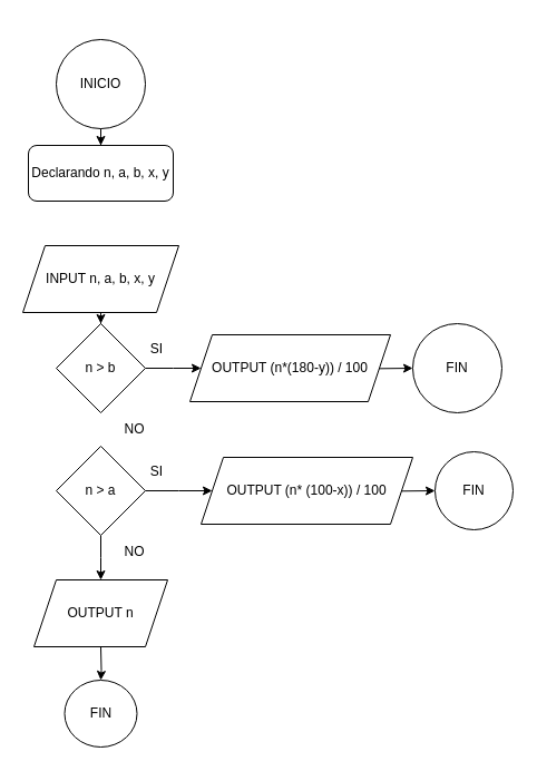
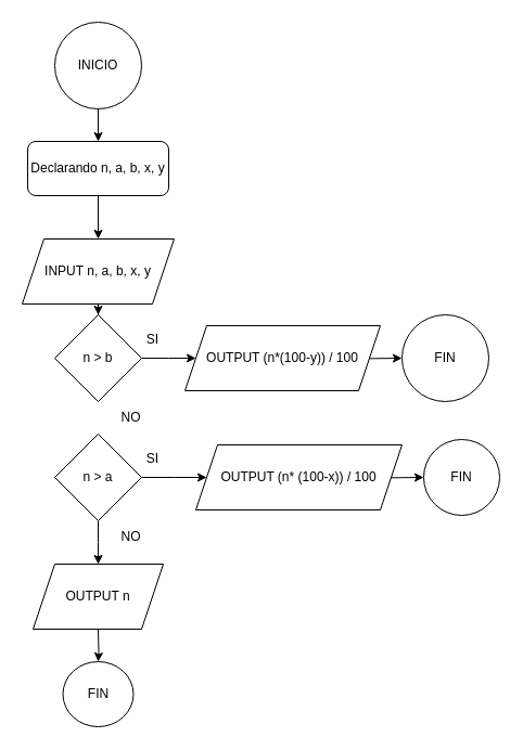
  <mxCell id="0" />
  <mxCell id="1" parent="0" />
  <mxCell id="2" value="" style="edgeStyle=orthogonalEdgeStyle;rounded=0;orthogonalLoop=1;jettySize=auto;html=1;" edge="1" parent="1" source="3" target="5"><mxGeometry relative="1" as="geometry" /></mxCell>
- <mxCell id="3" value="INICIO" style="ellipse;whiteSpace=wrap;html=1;" vertex="1" parent="1"><mxGeometry x="50" y="35" width="80" height="80" as="geometry" /></mxCell>
+ <mxCell id="3" value="INICIO" style="ellipse;whiteSpace=wrap;html=1;" vertex="1" parent="1"><mxGeometry x="50" y="20" width="80" height="80" as="geometry" /></mxCell>
+ <mxCell id="4" value="" style="edgeStyle=orthogonalEdgeStyle;rounded=0;orthogonalLoop=1;jettySize=auto;html=1;" edge="1" parent="1" source="5" target="7"><mxGeometry relative="1" as="geometry" /></mxCell>
  <mxCell id="5" value="Declarando n, a, b, x, y" style="whiteSpace=wrap;html=1;rounded=1;" vertex="1" parent="1"><mxGeometry x="25" y="130" width="130" height="50" as="geometry" /></mxCell>
  <mxCell id="6" value="" style="edgeStyle=orthogonalEdgeStyle;rounded=0;orthogonalLoop=1;jettySize=auto;html=1;" edge="1" parent="1" source="7" target="9"><mxGeometry relative="1" as="geometry" /></mxCell>
  <mxCell id="7" value="INPUT n, a, b, x, y" style="shape=parallelogram;perimeter=parallelogramPerimeter;whiteSpace=wrap;html=1;fixedSize=1;" vertex="1" parent="1"><mxGeometry x="20" y="220" width="140" height="60" as="geometry" /></mxCell>
  <mxCell id="8" value="" style="edgeStyle=orthogonalEdgeStyle;rounded=0;orthogonalLoop=1;jettySize=auto;html=1;" edge="1" parent="1" source="9"><mxGeometry relative="1" as="geometry"><mxPoint x="180" y="330" as="targetPoint" /></mxGeometry></mxCell>
  <mxCell id="9" value="n &amp;gt; b" style="rhombus;whiteSpace=wrap;html=1;" vertex="1" parent="1"><mxGeometry x="50" y="290" width="80" height="80" as="geometry" /></mxCell>
  <mxCell id="10" value="SI" style="text;html=1;align=center;verticalAlign=middle;resizable=0;points=[];autosize=1;strokeColor=none;fillColor=none;" vertex="1" parent="1"><mxGeometry x="125" y="298" width="30" height="30" as="geometry" /></mxCell>
  <mxCell id="11" value="" style="edgeStyle=orthogonalEdgeStyle;rounded=0;orthogonalLoop=1;jettySize=auto;html=1;" edge="1" parent="1" target="22"><mxGeometry relative="1" as="geometry"><mxPoint x="280" y="330" as="sourcePoint" /></mxGeometry></mxCell>
  <mxCell id="12" value="" style="edgeStyle=orthogonalEdgeStyle;rounded=0;orthogonalLoop=1;jettySize=auto;html=1;" edge="1" parent="1" source="14"><mxGeometry relative="1" as="geometry"><mxPoint x="190" y="440" as="targetPoint" /></mxGeometry></mxCell>
  <mxCell id="13" value="" style="edgeStyle=orthogonalEdgeStyle;rounded=0;orthogonalLoop=1;jettySize=auto;html=1;" edge="1" parent="1" source="14"><mxGeometry relative="1" as="geometry"><mxPoint x="90" y="520" as="targetPoint" /></mxGeometry></mxCell>
  <mxCell id="14" value="n &amp;gt; a" style="rhombus;whiteSpace=wrap;html=1;" vertex="1" parent="1"><mxGeometry x="50" y="400" width="80" height="80" as="geometry" /></mxCell>
  <mxCell id="15" value="NO" style="text;html=1;align=center;verticalAlign=middle;resizable=0;points=[];autosize=1;strokeColor=none;fillColor=none;" vertex="1" parent="1"><mxGeometry x="100" y="370" width="40" height="30" as="geometry" /></mxCell>
  <mxCell id="16" value="" style="edgeStyle=orthogonalEdgeStyle;rounded=0;orthogonalLoop=1;jettySize=auto;html=1;" edge="1" parent="1" target="21"><mxGeometry relative="1" as="geometry"><mxPoint x="290" y="440" as="sourcePoint" /></mxGeometry></mxCell>
  <mxCell id="17" value="SI" style="text;html=1;align=center;verticalAlign=middle;resizable=0;points=[];autosize=1;strokeColor=none;fillColor=none;" vertex="1" parent="1"><mxGeometry x="125" y="408" width="30" height="30" as="geometry" /></mxCell>
  <mxCell id="18" value="" style="edgeStyle=orthogonalEdgeStyle;rounded=0;orthogonalLoop=1;jettySize=auto;html=1;" edge="1" parent="1" target="20"><mxGeometry relative="1" as="geometry"><mxPoint x="90" y="580" as="sourcePoint" /></mxGeometry></mxCell>
  <mxCell id="19" value="NO" style="text;html=1;align=center;verticalAlign=middle;resizable=0;points=[];autosize=1;strokeColor=none;fillColor=none;" vertex="1" parent="1"><mxGeometry x="100" y="480" width="40" height="30" as="geometry" /></mxCell>
  <mxCell id="20" value="FIN" style="ellipse;whiteSpace=wrap;html=1;" vertex="1" parent="1"><mxGeometry x="57.5" y="610" width="65" height="60" as="geometry" /></mxCell>
  <mxCell id="21" value="FIN" style="ellipse;whiteSpace=wrap;html=1;" vertex="1" parent="1"><mxGeometry x="390" y="405" width="70" height="70" as="geometry" /></mxCell>
  <mxCell id="22" value="FIN" style="ellipse;whiteSpace=wrap;html=1;" vertex="1" parent="1"><mxGeometry x="370" y="290" width="80" height="80" as="geometry" /></mxCell>
- <mxCell id="23" value="OUTPUT (n*(180-y)) / 100" style="shape=parallelogram;perimeter=parallelogramPerimeter;whiteSpace=wrap;html=1;fixedSize=1;" vertex="1" parent="1"><mxGeometry x="170" y="300" width="180" height="60" as="geometry" /></mxCell>
+ <mxCell id="23" value="OUTPUT (n*(100-y)) / 100" style="shape=parallelogram;perimeter=parallelogramPerimeter;whiteSpace=wrap;html=1;fixedSize=1;" vertex="1" parent="1"><mxGeometry x="170" y="300" width="180" height="60" as="geometry" /></mxCell>
  <mxCell id="24" value="OUTPUT (n* (100-x)) / 100" style="shape=parallelogram;perimeter=parallelogramPerimeter;whiteSpace=wrap;html=1;fixedSize=1;" vertex="1" parent="1"><mxGeometry x="180" y="410" width="190" height="60" as="geometry" /></mxCell>
  <mxCell id="25" value="OUTPUT n" style="shape=parallelogram;perimeter=parallelogramPerimeter;whiteSpace=wrap;html=1;fixedSize=1;" vertex="1" parent="1"><mxGeometry x="30" y="520" width="120" height="60" as="geometry" /></mxCell>
